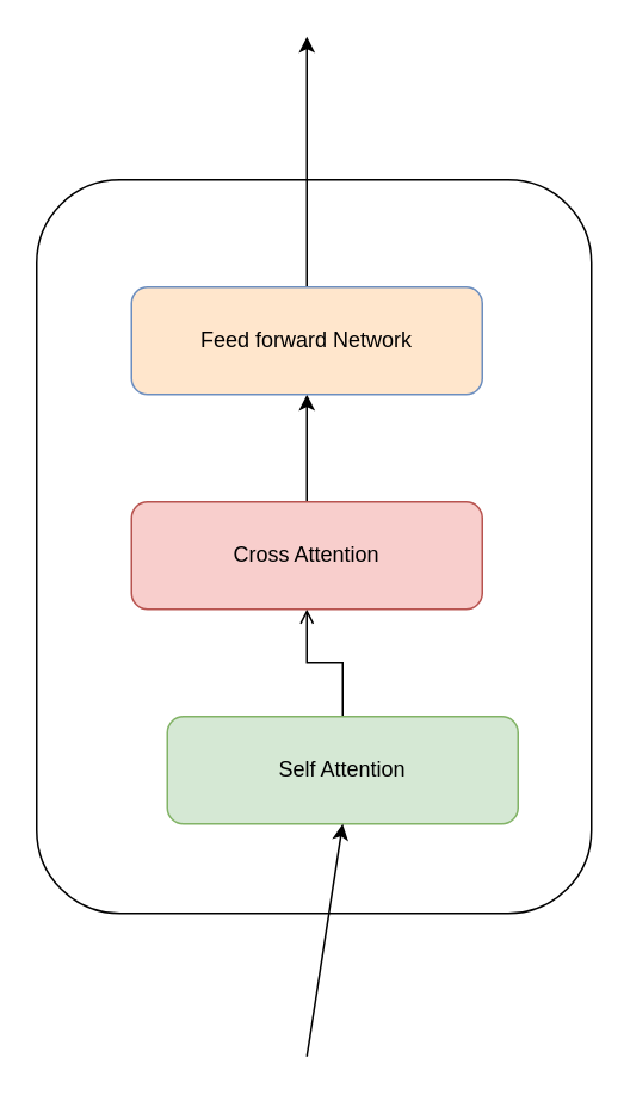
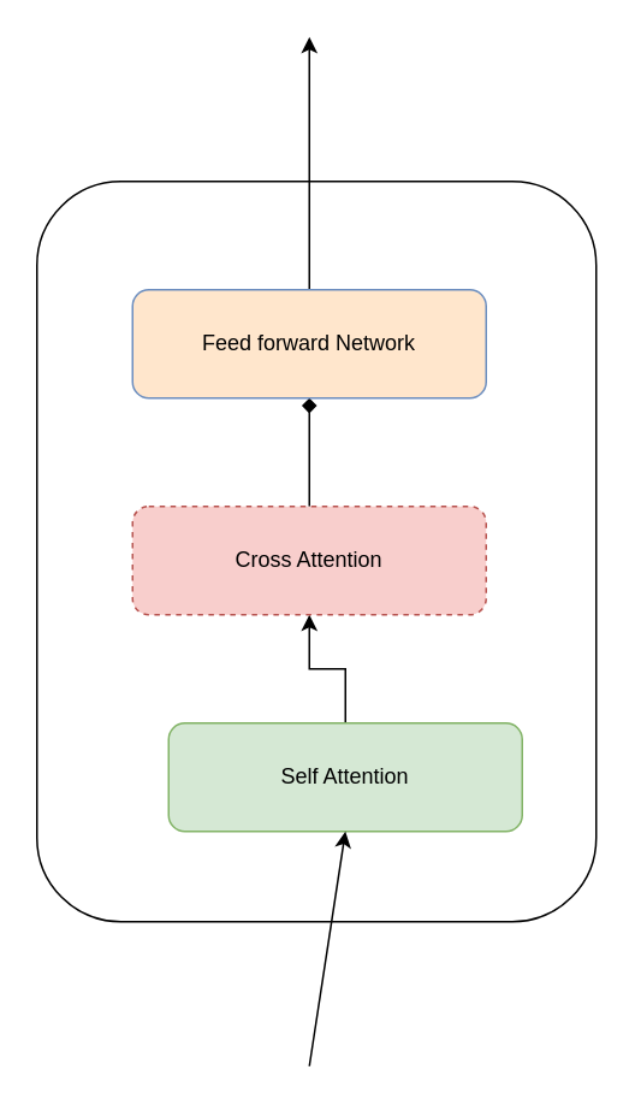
  <mxCell id="0" />
  <mxCell id="1" parent="0" />
  <mxCell id="2" value="" style="rounded=1;whiteSpace=wrap;html=1;" vertex="1" parent="1"><mxGeometry x="20" y="100" width="310" height="410" as="geometry" /></mxCell>
- <mxCell id="3" style="edgeStyle=orthogonalEdgeStyle;rounded=0;orthogonalLoop=1;jettySize=auto;html=1;entryX=0.5;entryY=1;entryDx=0;entryDy=0;endArrow=open;" edge="1" parent="1" source="4" target="6"><mxGeometry relative="1" as="geometry" /></mxCell>
+ <mxCell id="3" style="edgeStyle=orthogonalEdgeStyle;rounded=0;orthogonalLoop=1;jettySize=auto;html=1;entryX=0.5;entryY=1;entryDx=0;entryDy=0;" edge="1" parent="1" source="4" target="6"><mxGeometry relative="1" as="geometry" /></mxCell>
  <mxCell id="4" value="Self Attention" style="rounded=1;whiteSpace=wrap;html=1;fillColor=#d5e8d4;strokeColor=#82b366;" vertex="1" parent="1"><mxGeometry x="93" y="400" width="196" height="60" as="geometry" /></mxCell>
- <mxCell id="5" style="edgeStyle=orthogonalEdgeStyle;rounded=0;orthogonalLoop=1;jettySize=auto;html=1;entryX=0.5;entryY=1;entryDx=0;entryDy=0;" edge="1" parent="1" source="6" target="8"><mxGeometry relative="1" as="geometry" /></mxCell>
- <mxCell id="6" value="Cross Attention" style="rounded=1;whiteSpace=wrap;html=1;fillColor=#f8cecc;strokeColor=#b85450;" vertex="1" parent="1"><mxGeometry x="73" y="280" width="196" height="60" as="geometry" /></mxCell>
+ <mxCell id="5" style="edgeStyle=orthogonalEdgeStyle;rounded=0;orthogonalLoop=1;jettySize=auto;html=1;entryX=0.5;entryY=1;entryDx=0;entryDy=0;endArrow=diamond;" edge="1" parent="1" source="6" target="8"><mxGeometry relative="1" as="geometry" /></mxCell>
+ <mxCell id="6" value="Cross Attention" style="rounded=1;whiteSpace=wrap;html=1;fillColor=#f8cecc;strokeColor=#b85450;dashed=1;" vertex="1" parent="1"><mxGeometry x="73" y="280" width="196" height="60" as="geometry" /></mxCell>
  <mxCell id="7" style="edgeStyle=orthogonalEdgeStyle;rounded=0;orthogonalLoop=1;jettySize=auto;html=1;" edge="1" parent="1" source="8"><mxGeometry relative="1" as="geometry"><mxPoint x="171" y="20" as="targetPoint" /></mxGeometry></mxCell>
  <mxCell id="8" value="Feed forward Network" style="rounded=1;whiteSpace=wrap;html=1;fillColor=#ffe6cc;strokeColor=#6c8ebf;" vertex="1" parent="1"><mxGeometry x="73" y="160" width="196" height="60" as="geometry" /></mxCell>
  <mxCell id="9" value="" style="endArrow=classic;html=1;rounded=0;entryX=0.5;entryY=1;entryDx=0;entryDy=0;" edge="1" parent="1" target="4"><mxGeometry width="50" height="50" relative="1" as="geometry"><mxPoint x="171" y="590" as="sourcePoint" /><mxPoint x="201" y="310" as="targetPoint" /></mxGeometry></mxCell>
